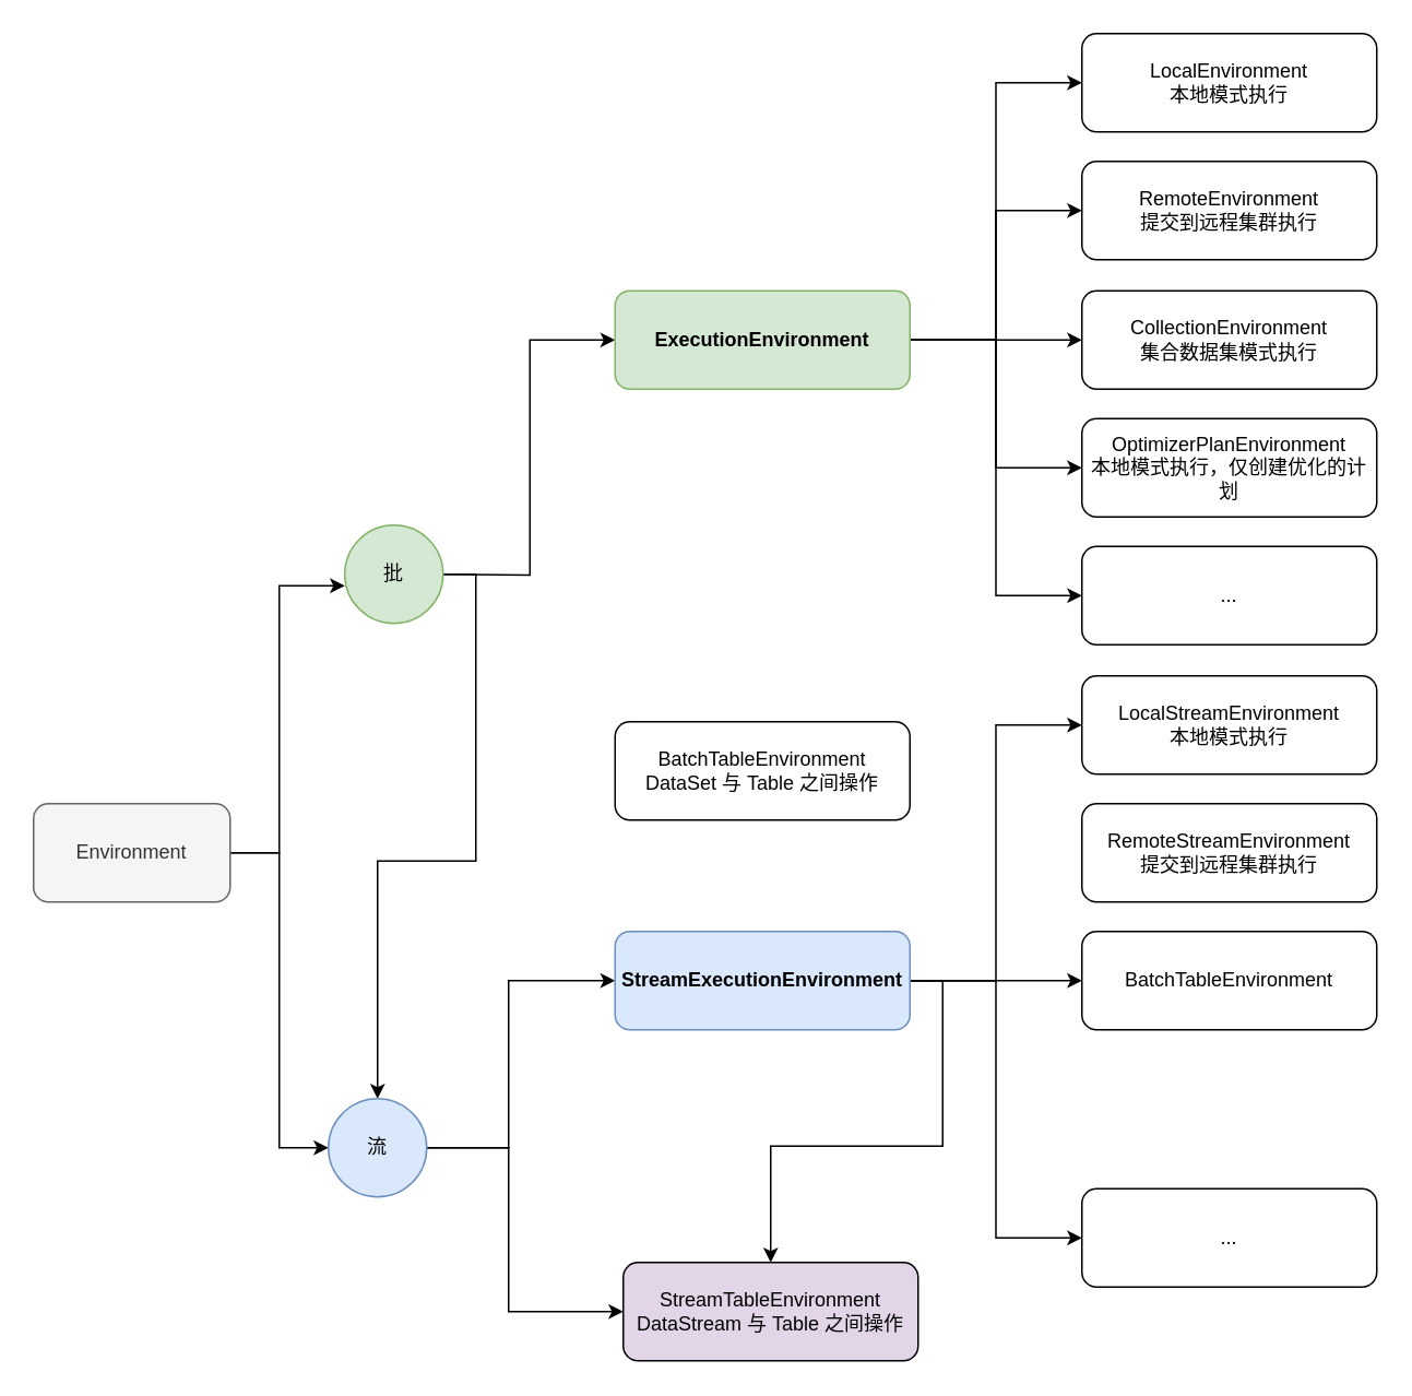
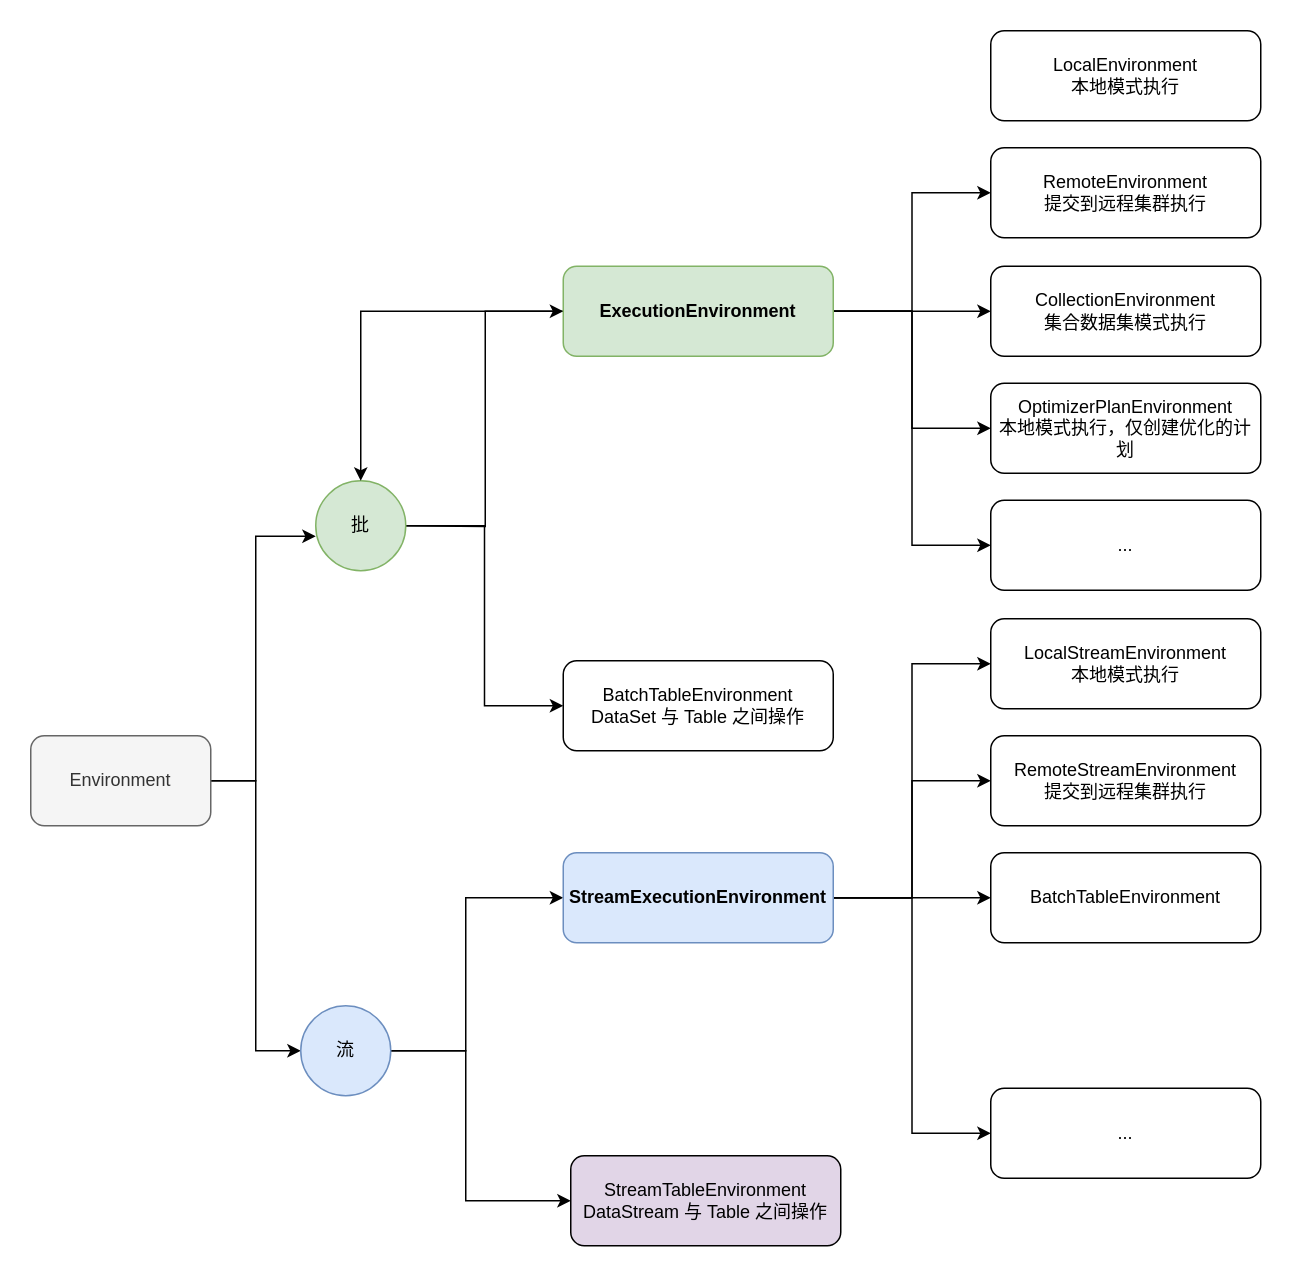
  <mxCell id="0" />
  <mxCell id="1" parent="0" />
  <mxCell id="2" value="" style="edgeStyle=orthogonalEdgeStyle;rounded=0;orthogonalLoop=1;jettySize=auto;html=1;entryX=0;entryY=0.617;entryDx=0;entryDy=0;entryPerimeter=0;exitX=1;exitY=0.5;exitDx=0;exitDy=0;" edge="1" parent="1" source="4" target="7"><mxGeometry relative="1" as="geometry"><Array as="points"><mxPoint x="170" y="520" /><mxPoint x="170" y="357" /></Array></mxGeometry></mxCell>
  <mxCell id="3" style="edgeStyle=orthogonalEdgeStyle;rounded=0;orthogonalLoop=1;jettySize=auto;html=1;exitX=1;exitY=0.5;exitDx=0;exitDy=0;entryX=0;entryY=0.5;entryDx=0;entryDy=0;" edge="1" parent="1" source="4" target="10"><mxGeometry relative="1" as="geometry" /></mxCell>
  <mxCell id="4" value="Environment" style="rounded=1;whiteSpace=wrap;fillColor=#f5f5f5;strokeColor=#666666;fontColor=#333333;" vertex="1" parent="1"><mxGeometry x="20" y="490" width="120" height="60" as="geometry" /></mxCell>
  <mxCell id="5" value="" style="edgeStyle=orthogonalEdgeStyle;rounded=0;orthogonalLoop=1;jettySize=auto;html=1;entryX=0;entryY=0.5;entryDx=0;entryDy=0;" edge="1" parent="1" target="16"><mxGeometry relative="1" as="geometry"><mxPoint x="270" y="350" as="sourcePoint" /></mxGeometry></mxCell>
- <mxCell id="6" style="edgeStyle=orthogonalEdgeStyle;rounded=0;orthogonalLoop=1;jettySize=auto;html=1;exitX=1;exitY=0.5;exitDx=0;exitDy=0;" edge="1" parent="1" source="7" target="10"><mxGeometry relative="1" as="geometry" /></mxCell>
+ <mxCell id="6" style="edgeStyle=orthogonalEdgeStyle;rounded=0;orthogonalLoop=1;jettySize=auto;html=1;exitX=1;exitY=0.5;exitDx=0;exitDy=0;entryX=0;entryY=0.5;entryDx=0;entryDy=0;" edge="1" parent="1" source="7" target="23"><mxGeometry relative="1" as="geometry" /></mxCell>
  <mxCell id="7" value="批" style="rounded=1;whiteSpace=wrap;arcSize=50;fillColor=#d5e8d4;strokeColor=#82b366;" vertex="1" parent="1"><mxGeometry x="210" y="320" width="60" height="60" as="geometry" /></mxCell>
  <mxCell id="8" value="" style="edgeStyle=orthogonalEdgeStyle;rounded=0;orthogonalLoop=1;jettySize=auto;html=1;exitX=1;exitY=0.5;exitDx=0;exitDy=0;entryX=0;entryY=0.5;entryDx=0;entryDy=0;" edge="1" parent="1" source="10" target="21"><mxGeometry relative="1" as="geometry"><Array as="points"><mxPoint x="310" y="700" /><mxPoint x="310" y="598" /></Array></mxGeometry></mxCell>
  <mxCell id="9" style="edgeStyle=orthogonalEdgeStyle;rounded=0;orthogonalLoop=1;jettySize=auto;html=1;exitX=1;exitY=0.5;exitDx=0;exitDy=0;entryX=0;entryY=0.5;entryDx=0;entryDy=0;" edge="1" parent="1" source="10" target="22"><mxGeometry relative="1" as="geometry"><Array as="points"><mxPoint x="310" y="700" /><mxPoint x="310" y="800" /></Array></mxGeometry></mxCell>
  <mxCell id="10" value="流" style="rounded=1;whiteSpace=wrap;arcSize=50;fillColor=#dae8fc;strokeColor=#6c8ebf;" vertex="1" parent="1"><mxGeometry x="200" y="670" width="60" height="60" as="geometry" /></mxCell>
- <mxCell id="11" value="" style="edgeStyle=orthogonalEdgeStyle;rounded=0;orthogonalLoop=1;jettySize=auto;html=1;entryX=0;entryY=0.5;entryDx=0;entryDy=0;" edge="1" parent="1" source="16" target="24"><mxGeometry relative="1" as="geometry" /></mxCell>
+ <mxCell id="11" value="" style="edgeStyle=orthogonalEdgeStyle;rounded=0;orthogonalLoop=1;jettySize=auto;html=1;" edge="1" parent="1" source="16" target="7"><mxGeometry relative="1" as="geometry" /></mxCell>
  <mxCell id="12" style="edgeStyle=orthogonalEdgeStyle;rounded=0;orthogonalLoop=1;jettySize=auto;html=1;exitX=1;exitY=0.5;exitDx=0;exitDy=0;entryX=0;entryY=0.5;entryDx=0;entryDy=0;" edge="1" parent="1" source="16" target="25"><mxGeometry relative="1" as="geometry" /></mxCell>
  <mxCell id="13" style="edgeStyle=orthogonalEdgeStyle;rounded=0;orthogonalLoop=1;jettySize=auto;html=1;exitX=1;exitY=0.5;exitDx=0;exitDy=0;entryX=0;entryY=0.5;entryDx=0;entryDy=0;" edge="1" parent="1" source="16" target="26"><mxGeometry relative="1" as="geometry" /></mxCell>
  <mxCell id="14" style="edgeStyle=orthogonalEdgeStyle;rounded=0;orthogonalLoop=1;jettySize=auto;html=1;exitX=1;exitY=0.5;exitDx=0;exitDy=0;entryX=0;entryY=0.5;entryDx=0;entryDy=0;" edge="1" parent="1" source="16" target="27"><mxGeometry relative="1" as="geometry" /></mxCell>
  <mxCell id="15" style="edgeStyle=orthogonalEdgeStyle;rounded=0;orthogonalLoop=1;jettySize=auto;html=1;exitX=1;exitY=0.5;exitDx=0;exitDy=0;entryX=0;entryY=0.5;entryDx=0;entryDy=0;" edge="1" parent="1" source="16" target="28"><mxGeometry relative="1" as="geometry" /></mxCell>
  <mxCell id="16" value="ExecutionEnvironment" style="rounded=1;whiteSpace=wrap;fontStyle=1;fillColor=#d5e8d4;strokeColor=#82b366;" vertex="1" parent="1"><mxGeometry x="375" y="177" width="180" height="60" as="geometry" /></mxCell>
  <mxCell id="17" value="" style="edgeStyle=orthogonalEdgeStyle;rounded=0;orthogonalLoop=1;jettySize=auto;html=1;entryX=0;entryY=0.5;entryDx=0;entryDy=0;" edge="1" parent="1" source="21" target="29"><mxGeometry relative="1" as="geometry" /></mxCell>
  <mxCell id="18" style="edgeStyle=orthogonalEdgeStyle;rounded=0;orthogonalLoop=1;jettySize=auto;html=1;exitX=1;exitY=0.5;exitDx=0;exitDy=0;entryX=0;entryY=0.5;entryDx=0;entryDy=0;" edge="1" parent="1" source="21" target="30"><mxGeometry relative="1" as="geometry" /></mxCell>
- <mxCell id="19" style="edgeStyle=orthogonalEdgeStyle;rounded=0;orthogonalLoop=1;jettySize=auto;html=1;exitX=1;exitY=0.5;exitDx=0;exitDy=0;" edge="1" parent="1" source="21" target="22"><mxGeometry relative="1" as="geometry" /></mxCell>
+ <mxCell id="19" style="edgeStyle=orthogonalEdgeStyle;rounded=0;orthogonalLoop=1;jettySize=auto;html=1;exitX=1;exitY=0.5;exitDx=0;exitDy=0;entryX=0;entryY=0.5;entryDx=0;entryDy=0;" edge="1" parent="1" source="21" target="31"><mxGeometry relative="1" as="geometry" /></mxCell>
  <mxCell id="20" style="edgeStyle=orthogonalEdgeStyle;rounded=0;orthogonalLoop=1;jettySize=auto;html=1;exitX=1;exitY=0.5;exitDx=0;exitDy=0;entryX=0;entryY=0.5;entryDx=0;entryDy=0;" edge="1" parent="1" source="21" target="32"><mxGeometry relative="1" as="geometry" /></mxCell>
  <mxCell id="21" value="StreamExecutionEnvironment" style="rounded=1;whiteSpace=wrap;fontStyle=1;fillColor=#dae8fc;strokeColor=#6c8ebf;" vertex="1" parent="1"><mxGeometry x="375" y="568" width="180" height="60" as="geometry" /></mxCell>
  <mxCell id="22" value="StreamTableEnvironment&#10;DataStream 与 Table 之间操作" style="rounded=1;whiteSpace=wrap;fillColor=#e1d5e7;" vertex="1" parent="1"><mxGeometry x="380" y="770" width="180" height="60" as="geometry" /></mxCell>
  <mxCell id="23" value="BatchTableEnvironment&#10;DataSet 与 Table 之间操作" style="rounded=1;whiteSpace=wrap;" vertex="1" parent="1"><mxGeometry x="375" y="440" width="180" height="60" as="geometry" /></mxCell>
  <mxCell id="24" value="LocalEnvironment&#10;本地模式执行" style="rounded=1;whiteSpace=wrap;" vertex="1" parent="1"><mxGeometry x="660" y="20" width="180" height="60" as="geometry" /></mxCell>
  <mxCell id="25" value="RemoteEnvironment&#10;提交到远程集群执行" style="rounded=1;whiteSpace=wrap;" vertex="1" parent="1"><mxGeometry x="660" y="98" width="180" height="60" as="geometry" /></mxCell>
  <mxCell id="26" value="CollectionEnvironment&#10;集合数据集模式执行" style="rounded=1;whiteSpace=wrap;" vertex="1" parent="1"><mxGeometry x="660" y="177" width="180" height="60" as="geometry" /></mxCell>
  <mxCell id="27" value="OptimizerPlanEnvironment&#10;本地模式执行，仅创建优化的计划" style="rounded=1;whiteSpace=wrap;" vertex="1" parent="1"><mxGeometry x="660" y="255" width="180" height="60" as="geometry" /></mxCell>
  <mxCell id="28" value="..." style="rounded=1;whiteSpace=wrap;" vertex="1" parent="1"><mxGeometry x="660" y="333" width="180" height="60" as="geometry" /></mxCell>
  <mxCell id="29" value="BatchTableEnvironment" style="rounded=1;whiteSpace=wrap;" vertex="1" parent="1"><mxGeometry x="660" y="568" width="180" height="60" as="geometry" /></mxCell>
  <mxCell id="30" value="LocalStreamEnvironment&#10;本地模式执行" style="rounded=1;whiteSpace=wrap;" vertex="1" parent="1"><mxGeometry x="660" y="412" width="180" height="60" as="geometry" /></mxCell>
  <mxCell id="31" value="RemoteStreamEnvironment&#10;提交到远程集群执行" style="rounded=1;whiteSpace=wrap;" vertex="1" parent="1"><mxGeometry x="660" y="490" width="180" height="60" as="geometry" /></mxCell>
  <mxCell id="32" value="..." style="rounded=1;whiteSpace=wrap;" vertex="1" parent="1"><mxGeometry x="660" y="725" width="180" height="60" as="geometry" /></mxCell>
